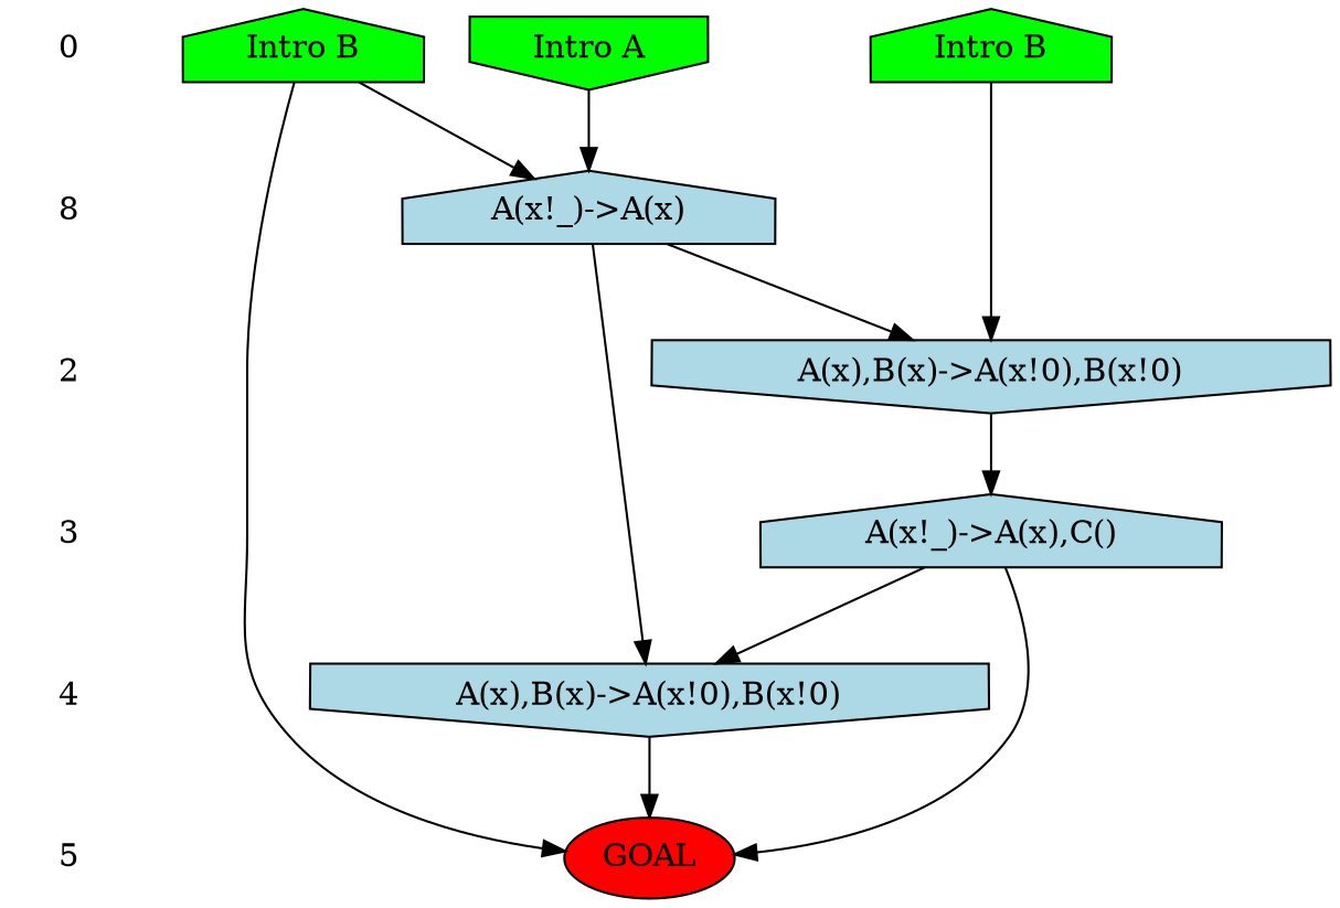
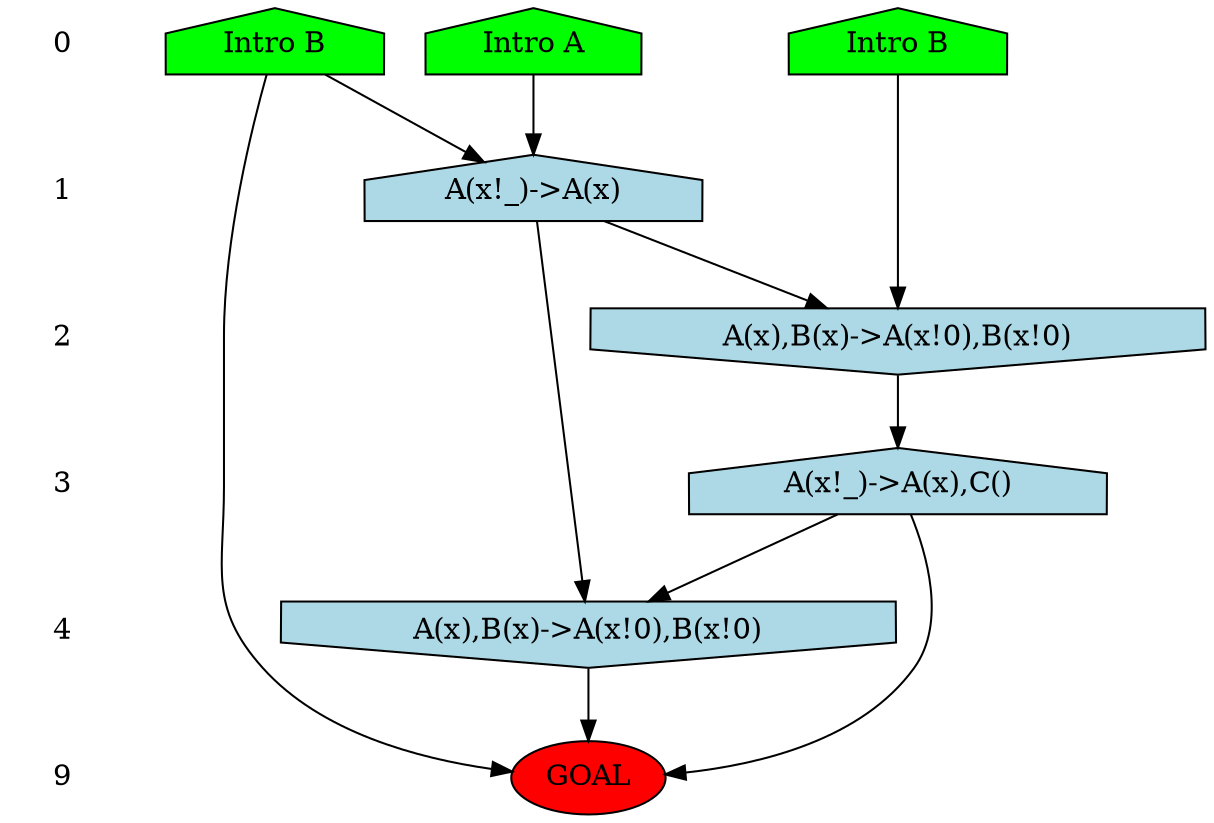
  digraph {
    fontname="DejaVu Serif"
    ranksep=.5
    node [fontname="DejaVu Serif" shape=plaintext style=filled]
    edge [fontname="DejaVu Serif"]
    0 [style=""]
-   n2 [fillcolor=green label="Intro A" shape=invhouse]
+   n2 [fillcolor=green label="Intro A" shape=house]
    n3 [fillcolor=green label="Intro B" shape=house]
    n4 [fillcolor=green label="Intro B" shape=house]
-   1 [label=8 style=""]
+   1 [style=""]
    n6 [fillcolor=lightblue label="A(x!_)->A(x)" shape=house]
    2 [style=""]
    n8 [fillcolor=lightblue label="A(x),B(x)->A(x!0),B(x!0)" shape=invhouse]
    3 [style=""]
    n10 [fillcolor=lightblue label="A(x!_)->A(x),C()" shape=house]
    4 [style=""]
    n12 [fillcolor=lightblue label="A(x),B(x)->A(x!0),B(x!0)" shape=invhouse]
-   5 [style=""]
+   5 [label=9 style=""]
    n14 [fillcolor=red label=GOAL shape=""]
    subgraph sub_1 {
      rank=same
      0
      n2
      n3
      n4
    }
    subgraph sub_2 {
      rank=same
      1
      n6
    }
    subgraph sub_3 {
      rank=same
      2
      n8
    }
    subgraph sub_4 {
      rank=same
      3
      n10
    }
    subgraph sub_5 {
      rank=same
      4
      n12
    }
    subgraph sub_6 {
      rank=same
      5
      n14
    }
    0 -> 1 [style=invis]
    n2 -> n6
    n3 -> n6
    n3 -> n14
    n4 -> n8
    1 -> 2 [style=invis]
    n6 -> n8
    n6 -> n12
    2 -> 3 [style=invis]
    n8 -> n10
    3 -> 4 [style=invis]
    n10 -> n12
    n10 -> n14
    4 -> 5 [style=invis]
    n12 -> n14
  }
